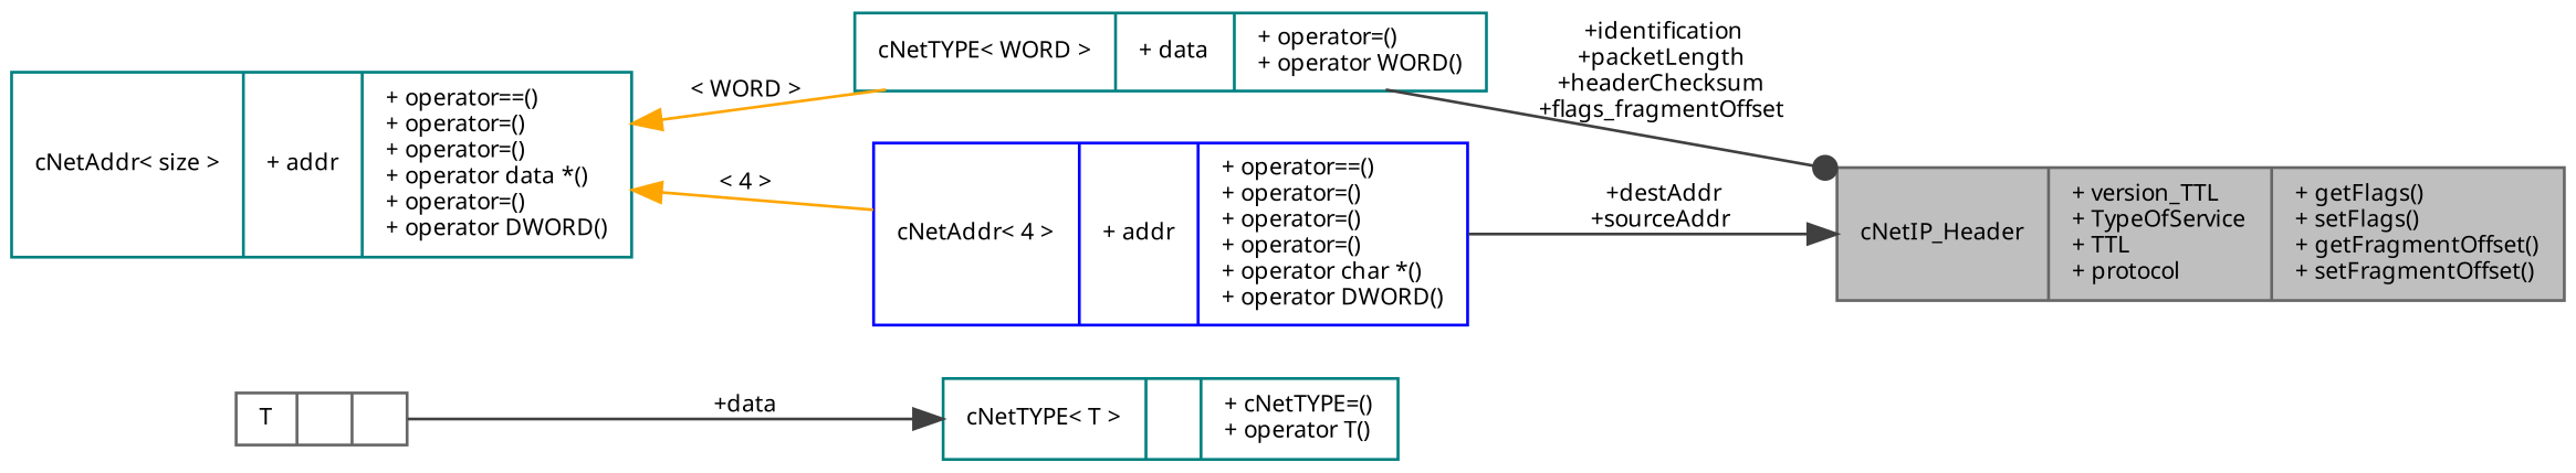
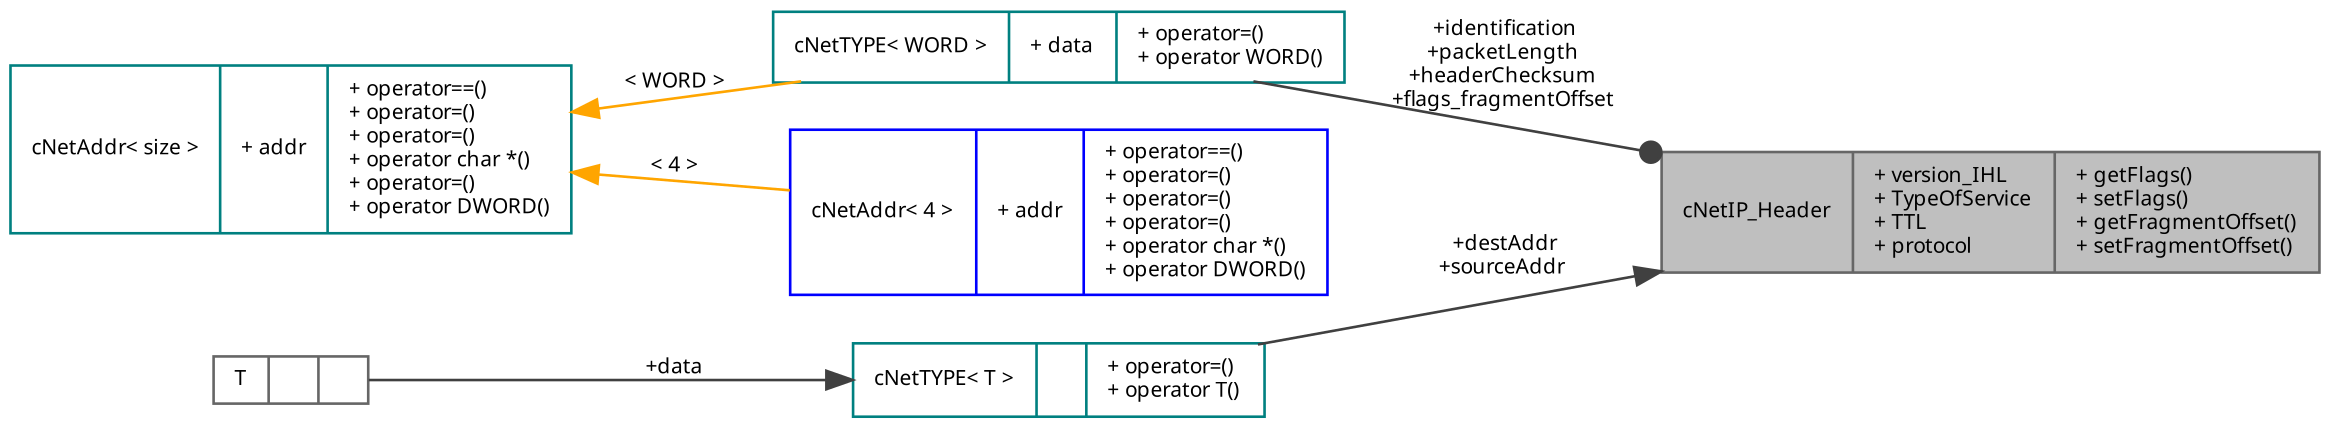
  digraph {
    rankdir=LR
    node [color=teal fillcolor=white fontname=Sans fontsize=8 shape=record style=filled]
    edge [color=grey25 fontname=Sans fontsize=8 labelfontname=Sans labelfontsize=8 style=solid]
-   n1 [color=gray40 fillcolor=grey75 fontcolor=black height=0.2 label="{cNetIP_Header\n|+ version_TTL\l+ TypeOfService\l+ TTL\l+ protocol\l|+ getFlags()\l+ setFlags()\l+ getFragmentOffset()\l+ setFragmentOffset()\l}" width=0.4]
+   n1 [color=gray40 fillcolor=grey75 fontcolor=black height=0.2 label="{cNetIP_Header\n|+ version_IHL\l+ TypeOfService\l+ TTL\l+ protocol\l|+ getFlags()\l+ setFlags()\l+ getFragmentOffset()\l+ setFragmentOffset()\l}" width=0.4]
    n2 [height=0.2 label="{cNetTYPE\< WORD \>\n|+ data\l|+ operator=()\l+ operator WORD()\l}" width=0.4]
-   n3 [height=0.2 label="{cNetTYPE\< T \>\n||+ cNetTYPE=()\l+ operator T()\l}" width=0.4]
+   n3 [height=0.2 label="{cNetTYPE\< T \>\n||+ operator=()\l+ operator T()\l}" width=0.4]
    n4 [color=gray40 height=0.2 label="{T\n||}" width=0.4]
    n5 [color=blue height=0.2 label="{cNetAddr\< 4 \>\n|+ addr\l|+ operator==()\l+ operator=()\l+ operator=()\l+ operator=()\l+ operator char *()\l+ operator DWORD()\l}" width=0.4]
-   n6 [height=0.2 label="{cNetAddr\< size \>\n|+ addr\l|+ operator==()\l+ operator=()\l+ operator=()\l+ operator data *()\l+ operator=()\l+ operator DWORD()\l}" width=0.4]
+   n6 [height=0.2 label="{cNetAddr\< size \>\n|+ addr\l|+ operator==()\l+ operator=()\l+ operator=()\l+ operator char *()\l+ operator=()\l+ operator DWORD()\l}" width=0.4]
    n2 -> n1 [arrowhead=dot label=" +identification\n+packetLength\n+headerChecksum\n+flags_fragmentOffset"]
    n4 -> n3 [arrowhead=normal label=" +data"]
-   n5 -> n1 [arrowhead=normal label=" +destAddr\n+sourceAddr"]
+   n3 -> n1 [arrowhead=normal label=" +destAddr\n+sourceAddr"]
    n6 -> n2 [color=orange dir=back label=" \< WORD \>"]
    n6 -> n5 [color=orange dir=back label=" \< 4 \>"]
  }
